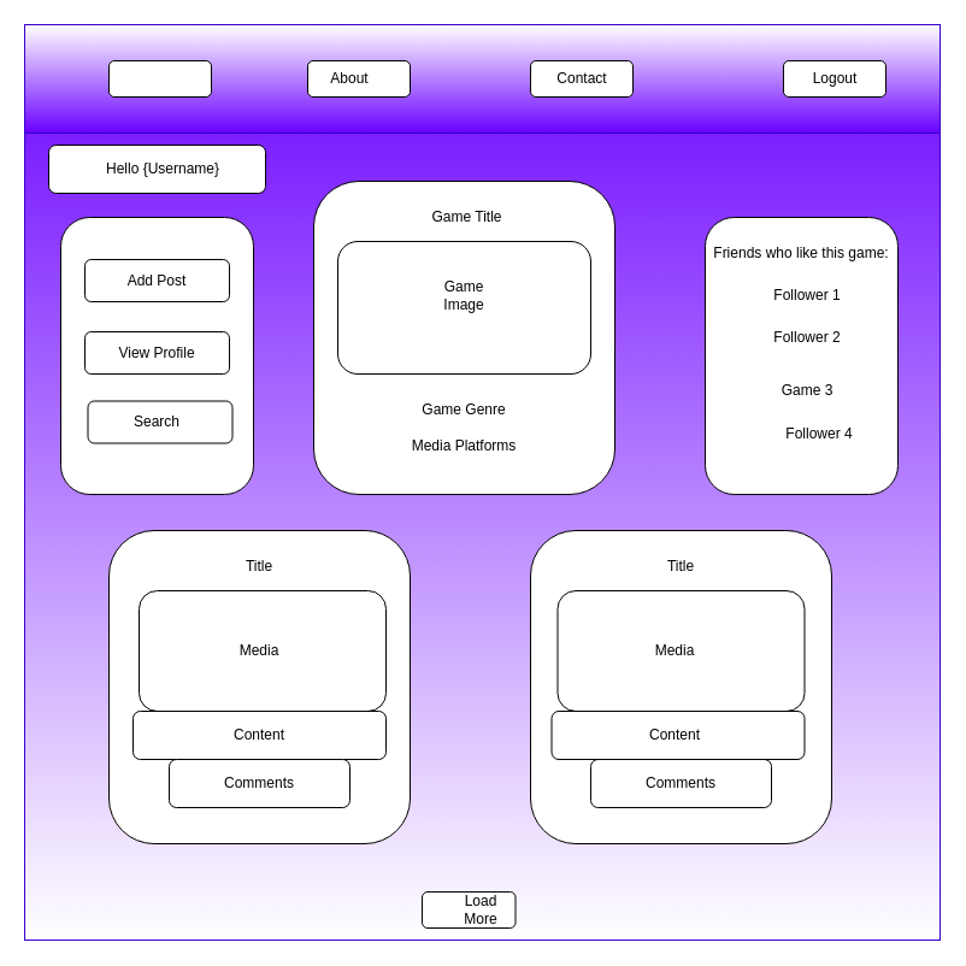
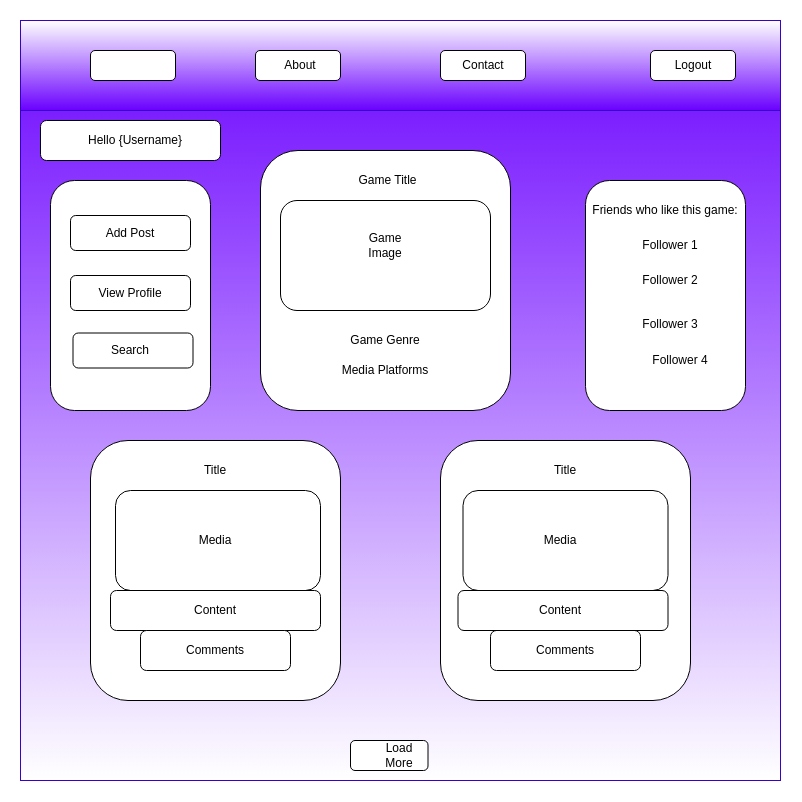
  <mxCell id="0" />
  <mxCell id="1" parent="0" />
  <mxCell id="2" value="" style="rounded=0;whiteSpace=wrap;html=1;fillColor=#6a00ff;strokeColor=#3700CC;fontColor=#ffffff;gradientColor=#ffffff;gradientDirection=south;" vertex="1" parent="1"><mxGeometry x="20" y="20" width="760" height="760" as="geometry" /></mxCell>
  <mxCell id="3" value="" style="rounded=1;whiteSpace=wrap;html=1;" vertex="1" parent="1"><mxGeometry x="440" y="440" width="250" height="260" as="geometry" /></mxCell>
  <mxCell id="4" value="" style="rounded=1;whiteSpace=wrap;html=1;" vertex="1" parent="1"><mxGeometry x="90" y="440" width="250" height="260" as="geometry" /></mxCell>
  <mxCell id="5" value="" style="rounded=1;whiteSpace=wrap;html=1;" vertex="1" parent="1"><mxGeometry x="115" y="490" width="205" height="100" as="geometry" /></mxCell>
  <mxCell id="6" value="" style="rounded=1;whiteSpace=wrap;html=1;" vertex="1" parent="1"><mxGeometry x="110" y="590" width="210" height="40" as="geometry" /></mxCell>
  <mxCell id="7" value="" style="rounded=1;whiteSpace=wrap;html=1;" vertex="1" parent="1"><mxGeometry x="490" y="630" width="150" height="40" as="geometry" /></mxCell>
  <mxCell id="8" value="" style="rounded=0;whiteSpace=wrap;html=1;fillColor=#6a00ff;strokeColor=#3700CC;fontColor=#ffffff;gradientColor=#ffffff;gradientDirection=north;" vertex="1" parent="1"><mxGeometry x="20" y="20" width="760" height="90" as="geometry" /></mxCell>
  <mxCell id="9" value="" style="rounded=1;whiteSpace=wrap;html=1;" vertex="1" parent="1"><mxGeometry x="260" y="150" width="250" height="260" as="geometry" /></mxCell>
  <mxCell id="10" value="Game Title" style="text;html=1;strokeColor=none;fillColor=none;align=center;verticalAlign=middle;whiteSpace=wrap;rounded=0;" vertex="1" parent="1"><mxGeometry x="340" y="170" width="95" height="20" as="geometry" /></mxCell>
  <mxCell id="11" value="" style="rounded=1;whiteSpace=wrap;html=1;" vertex="1" parent="1"><mxGeometry x="280" y="200" width="210" height="110" as="geometry" /></mxCell>
  <mxCell id="12" value="Game Image" style="text;html=1;strokeColor=none;fillColor=none;align=center;verticalAlign=middle;whiteSpace=wrap;rounded=0;" vertex="1" parent="1"><mxGeometry x="350" y="230" width="70" height="30" as="geometry" /></mxCell>
  <mxCell id="13" value="Game Genre" style="text;html=1;strokeColor=none;fillColor=none;align=center;verticalAlign=middle;whiteSpace=wrap;rounded=0;" vertex="1" parent="1"><mxGeometry x="300" y="330" width="170" height="20" as="geometry" /></mxCell>
  <mxCell id="14" value="Media Platforms" style="text;html=1;strokeColor=none;fillColor=none;align=center;verticalAlign=middle;whiteSpace=wrap;rounded=0;" vertex="1" parent="1"><mxGeometry x="300" y="360" width="170" height="20" as="geometry" /></mxCell>
  <mxCell id="15" value="Title" style="text;html=1;strokeColor=none;fillColor=none;align=center;verticalAlign=middle;whiteSpace=wrap;rounded=0;" vertex="1" parent="1"><mxGeometry x="195" y="460" width="40" height="20" as="geometry" /></mxCell>
  <mxCell id="16" value="Media" style="text;html=1;strokeColor=none;fillColor=none;align=center;verticalAlign=middle;whiteSpace=wrap;rounded=0;" vertex="1" parent="1"><mxGeometry x="195" y="530" width="40" height="20" as="geometry" /></mxCell>
  <mxCell id="17" value="Content" style="text;html=1;strokeColor=none;fillColor=none;align=center;verticalAlign=middle;whiteSpace=wrap;rounded=0;" vertex="1" parent="1"><mxGeometry x="195" y="600" width="40" height="20" as="geometry" /></mxCell>
  <mxCell id="18" value="Comments" style="text;html=1;strokeColor=none;fillColor=none;align=center;verticalAlign=middle;whiteSpace=wrap;rounded=0;" vertex="1" parent="1"><mxGeometry x="545" y="640" width="40" height="20" as="geometry" /></mxCell>
  <mxCell id="19" value="" style="rounded=1;whiteSpace=wrap;html=1;" vertex="1" parent="1"><mxGeometry x="140" y="630" width="150" height="40" as="geometry" /></mxCell>
  <mxCell id="20" value="" style="rounded=1;whiteSpace=wrap;html=1;" vertex="1" parent="1"><mxGeometry x="462.5" y="490" width="205" height="100" as="geometry" /></mxCell>
  <mxCell id="21" value="" style="rounded=1;whiteSpace=wrap;html=1;" vertex="1" parent="1"><mxGeometry x="457.5" y="590" width="210" height="40" as="geometry" /></mxCell>
  <mxCell id="22" value="Title" style="text;html=1;strokeColor=none;fillColor=none;align=center;verticalAlign=middle;whiteSpace=wrap;rounded=0;" vertex="1" parent="1"><mxGeometry x="545" y="460" width="40" height="20" as="geometry" /></mxCell>
  <mxCell id="23" value="Media" style="text;html=1;strokeColor=none;fillColor=none;align=center;verticalAlign=middle;whiteSpace=wrap;rounded=0;" vertex="1" parent="1"><mxGeometry x="540" y="530" width="40" height="20" as="geometry" /></mxCell>
  <mxCell id="24" value="Content" style="text;html=1;strokeColor=none;fillColor=none;align=center;verticalAlign=middle;whiteSpace=wrap;rounded=0;" vertex="1" parent="1"><mxGeometry x="540" y="600" width="40" height="20" as="geometry" /></mxCell>
  <mxCell id="25" value="Comments" style="text;html=1;strokeColor=none;fillColor=none;align=center;verticalAlign=middle;whiteSpace=wrap;rounded=0;" vertex="1" parent="1"><mxGeometry x="195" y="640" width="40" height="20" as="geometry" /></mxCell>
  <mxCell id="26" value="" style="rounded=1;whiteSpace=wrap;html=1;" vertex="1" parent="1"><mxGeometry x="255" y="50" width="85" height="30" as="geometry" /></mxCell>
  <mxCell id="27" value="" style="rounded=1;whiteSpace=wrap;html=1;" vertex="1" parent="1"><mxGeometry x="50" y="180" width="160" height="230" as="geometry" /></mxCell>
  <mxCell id="28" value="" style="rounded=1;whiteSpace=wrap;html=1;" vertex="1" parent="1"><mxGeometry x="650" y="50" width="85" height="30" as="geometry" /></mxCell>
  <mxCell id="29" value="" style="rounded=1;whiteSpace=wrap;html=1;" vertex="1" parent="1"><mxGeometry x="440" y="50" width="85" height="30" as="geometry" /></mxCell>
  <mxCell id="30" value="" style="rounded=1;whiteSpace=wrap;html=1;" vertex="1" parent="1"><mxGeometry x="90" y="50" width="85" height="30" as="geometry" /></mxCell>
- <mxCell id="31" value="About" style="text;html=1;strokeColor=none;fillColor=none;align=center;verticalAlign=middle;whiteSpace=wrap;rounded=0;" vertex="1" parent="1"><mxGeometry x="270" y="55" width="40" height="20" as="geometry" /></mxCell>
+ <mxCell id="31" value="About" style="text;html=1;strokeColor=none;fillColor=none;align=center;verticalAlign=middle;whiteSpace=wrap;rounded=0;" vertex="1" parent="1"><mxGeometry x="280" y="55" width="40" height="20" as="geometry" /></mxCell>
  <mxCell id="32" value="Contact" style="text;html=1;strokeColor=none;fillColor=none;align=center;verticalAlign=middle;whiteSpace=wrap;rounded=0;" vertex="1" parent="1"><mxGeometry x="462.5" y="55" width="40" height="20" as="geometry" /></mxCell>
  <mxCell id="33" value="Logout" style="text;html=1;strokeColor=none;fillColor=none;align=center;verticalAlign=middle;whiteSpace=wrap;rounded=0;" vertex="1" parent="1"><mxGeometry x="672.5" y="55" width="40" height="20" as="geometry" /></mxCell>
  <mxCell id="34" value="" style="rounded=1;whiteSpace=wrap;html=1;" vertex="1" parent="1"><mxGeometry x="585" y="180" width="160" height="230" as="geometry" /></mxCell>
  <mxCell id="35" value="Friends who like this game:" style="text;html=1;strokeColor=none;fillColor=none;align=center;verticalAlign=middle;whiteSpace=wrap;rounded=0;" vertex="1" parent="1"><mxGeometry x="570" y="200" width="190" height="20" as="geometry" /></mxCell>
  <mxCell id="36" value="Follower 1" style="text;html=1;strokeColor=none;fillColor=none;align=center;verticalAlign=middle;whiteSpace=wrap;rounded=0;" vertex="1" parent="1"><mxGeometry x="620" y="235" width="100" height="20" as="geometry" /></mxCell>
  <mxCell id="37" value="" style="rounded=1;whiteSpace=wrap;html=1;" vertex="1" parent="1"><mxGeometry x="40" y="120" width="180" height="40" as="geometry" /></mxCell>
  <mxCell id="38" value="Hello {Username}" style="text;html=1;strokeColor=none;fillColor=none;align=center;verticalAlign=middle;whiteSpace=wrap;rounded=0;" vertex="1" parent="1"><mxGeometry x="50" y="130" width="170" height="20" as="geometry" /></mxCell>
  <mxCell id="39" value="" style="rounded=1;whiteSpace=wrap;html=1;" vertex="1" parent="1"><mxGeometry x="70" y="215" width="120" height="35" as="geometry" /></mxCell>
  <mxCell id="40" value="" style="rounded=1;whiteSpace=wrap;html=1;" vertex="1" parent="1"><mxGeometry x="70" y="275" width="120" height="35" as="geometry" /></mxCell>
  <mxCell id="41" value="" style="rounded=1;whiteSpace=wrap;html=1;" vertex="1" parent="1"><mxGeometry x="72.5" y="332.5" width="120" height="35" as="geometry" /></mxCell>
  <mxCell id="42" value="Follower 2" style="text;html=1;strokeColor=none;fillColor=none;align=center;verticalAlign=middle;whiteSpace=wrap;rounded=0;" vertex="1" parent="1"><mxGeometry x="620" y="270" width="100" height="20" as="geometry" /></mxCell>
- <mxCell id="43" value="Game 3" style="text;html=1;strokeColor=none;fillColor=none;align=center;verticalAlign=middle;whiteSpace=wrap;rounded=0;" vertex="1" parent="1"><mxGeometry x="620" y="315" width="100" height="17.5" as="geometry" /></mxCell>
+ <mxCell id="43" value="Follower 3" style="text;html=1;strokeColor=none;fillColor=none;align=center;verticalAlign=middle;whiteSpace=wrap;rounded=0;" vertex="1" parent="1"><mxGeometry x="620" y="315" width="100" height="17.5" as="geometry" /></mxCell>
  <mxCell id="44" value="Follower 4" style="text;html=1;strokeColor=none;fillColor=none;align=center;verticalAlign=middle;whiteSpace=wrap;rounded=0;" vertex="1" parent="1"><mxGeometry x="630" y="350" width="100" height="20" as="geometry" /></mxCell>
  <mxCell id="45" value="Add Post" style="text;html=1;strokeColor=none;fillColor=none;align=center;verticalAlign=middle;whiteSpace=wrap;rounded=0;" vertex="1" parent="1"><mxGeometry x="90" y="222.5" width="80" height="20" as="geometry" /></mxCell>
  <mxCell id="46" value="View Profile" style="text;html=1;strokeColor=none;fillColor=none;align=center;verticalAlign=middle;whiteSpace=wrap;rounded=0;" vertex="1" parent="1"><mxGeometry x="90" y="282.5" width="80" height="20" as="geometry" /></mxCell>
  <mxCell id="47" value="Search" style="text;html=1;strokeColor=none;fillColor=none;align=center;verticalAlign=middle;whiteSpace=wrap;rounded=0;" vertex="1" parent="1"><mxGeometry x="90" y="340" width="80" height="20" as="geometry" /></mxCell>
  <mxCell id="48" value="" style="rounded=1;whiteSpace=wrap;html=1;" vertex="1" parent="1"><mxGeometry x="350" y="740" width="77.5" height="30" as="geometry" /></mxCell>
  <mxCell id="49" value="Load More" style="text;html=1;strokeColor=none;fillColor=none;align=center;verticalAlign=middle;whiteSpace=wrap;rounded=0;" vertex="1" parent="1"><mxGeometry x="378.75" y="745" width="40" height="20" as="geometry" /></mxCell>
